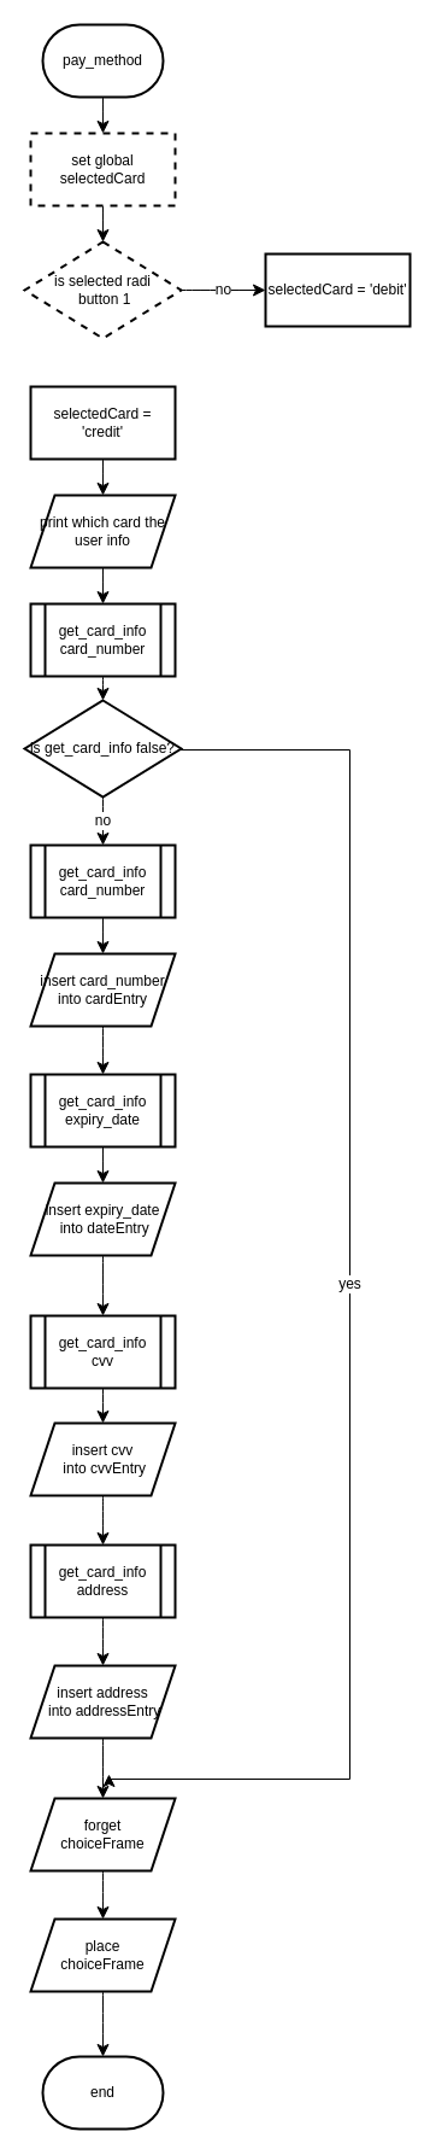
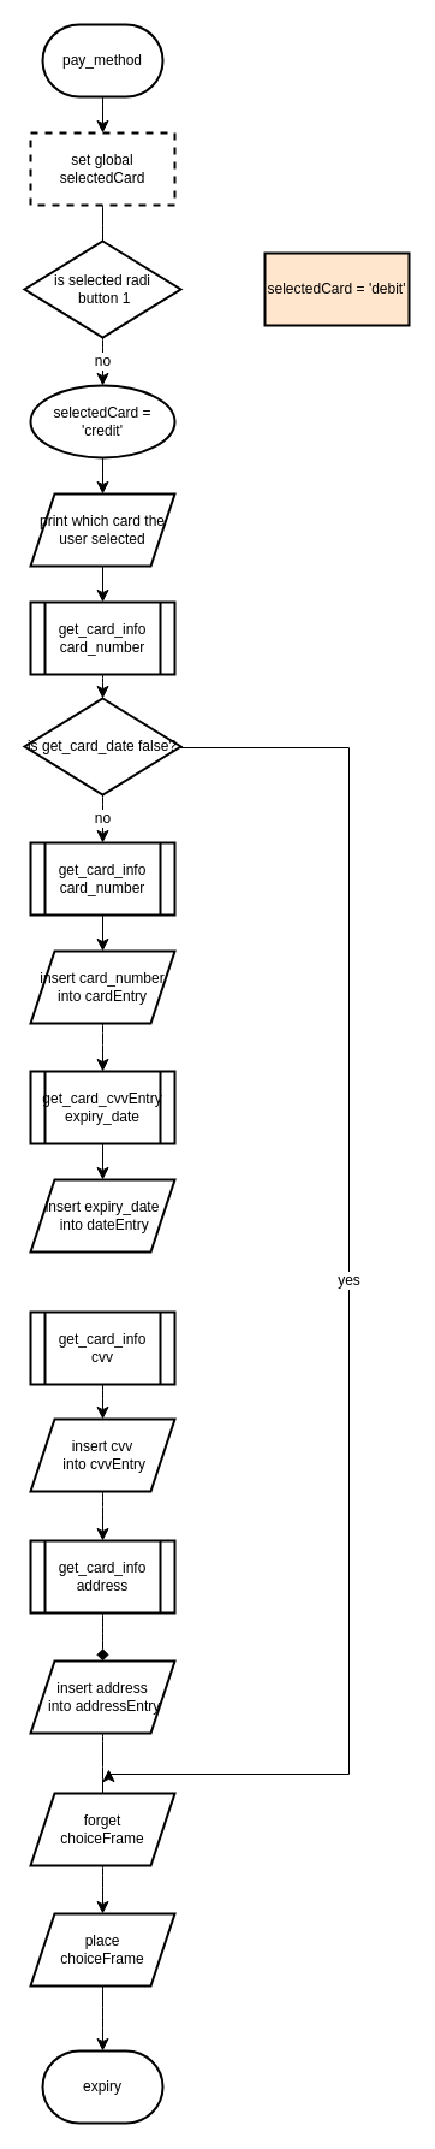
  <mxCell id="0" />
  <mxCell id="1" parent="0" />
  <mxCell id="2" value="" style="edgeStyle=none;curved=1;rounded=0;orthogonalLoop=1;jettySize=auto;html=1;fontSize=12;startSize=8;endSize=8;" edge="1" parent="1" source="3" target="6"><mxGeometry relative="1" as="geometry" /></mxCell>
  <mxCell id="3" value="pay_method" style="strokeWidth=2;html=1;shape=mxgraph.flowchart.terminator;whiteSpace=wrap;" vertex="1" parent="1"><mxGeometry x="35" y="20" width="100" height="60" as="geometry" /></mxCell>
- <mxCell id="4" value="end" style="strokeWidth=2;html=1;shape=mxgraph.flowchart.terminator;whiteSpace=wrap;" vertex="1" parent="1"><mxGeometry x="35" y="1704" width="100" height="60" as="geometry" /></mxCell>
- <mxCell id="5" value="" style="edgeStyle=none;curved=1;rounded=0;orthogonalLoop=1;jettySize=auto;html=1;fontSize=12;startSize=8;endSize=8;" edge="1" parent="1" source="6" target="8"><mxGeometry relative="1" as="geometry" /></mxCell>
+ <mxCell id="4" value="expiry" style="strokeWidth=2;html=1;shape=mxgraph.flowchart.terminator;whiteSpace=wrap;" vertex="1" parent="1"><mxGeometry x="35" y="1704" width="100" height="60" as="geometry" /></mxCell>
+ <mxCell id="5" value="" style="edgeStyle=none;curved=1;rounded=0;orthogonalLoop=1;jettySize=auto;html=1;fontSize=12;startSize=8;endSize=8;endArrow=none;" edge="1" parent="1" source="6" target="8"><mxGeometry relative="1" as="geometry" /></mxCell>
  <mxCell id="6" value="set global selectedCard" style="whiteSpace=wrap;html=1;strokeWidth=2;dashed=1;" vertex="1" parent="1"><mxGeometry x="25" y="110" width="120" height="60" as="geometry" /></mxCell>
- <mxCell id="7" value="no" style="edgeStyle=none;curved=1;rounded=0;orthogonalLoop=1;jettySize=auto;html=1;fontSize=12;startSize=8;endSize=8;" edge="1" parent="1" source="8" target="9"><mxGeometry relative="1" as="geometry" /></mxCell>
- <mxCell id="8" value="&lt;div&gt;is selected radi&lt;/div&gt;&lt;div&gt;&amp;nbsp;button 1&lt;/div&gt;" style="rhombus;whiteSpace=wrap;html=1;strokeWidth=2;dashed=1;" vertex="1" parent="1"><mxGeometry x="20" y="200" width="130" height="80" as="geometry" /></mxCell>
- <mxCell id="9" value="selectedCard = 'debit'" style="whiteSpace=wrap;html=1;strokeWidth=2;" vertex="1" parent="1"><mxGeometry x="220" y="210" width="120" height="60" as="geometry" /></mxCell>
+ <mxCell id="7" value="no" style="edgeStyle=none;curved=1;rounded=0;orthogonalLoop=1;jettySize=auto;html=1;fontSize=12;startSize=8;endSize=8;" edge="1" parent="1" source="8" target="11"><mxGeometry relative="1" as="geometry" /></mxCell>
+ <mxCell id="8" value="&lt;div&gt;is selected radi&lt;/div&gt;&lt;div&gt;&amp;nbsp;button 1&lt;/div&gt;" style="rhombus;whiteSpace=wrap;html=1;strokeWidth=2;" vertex="1" parent="1"><mxGeometry x="20" y="200" width="130" height="80" as="geometry" /></mxCell>
+ <mxCell id="9" value="selectedCard = 'debit'" style="whiteSpace=wrap;html=1;strokeWidth=2;fillColor=#ffe6cc;" vertex="1" parent="1"><mxGeometry x="220" y="210" width="120" height="60" as="geometry" /></mxCell>
  <mxCell id="10" value="" style="edgeStyle=none;curved=1;rounded=0;orthogonalLoop=1;jettySize=auto;html=1;fontSize=12;startSize=8;endSize=8;" edge="1" parent="1" source="11" target="13"><mxGeometry relative="1" as="geometry" /></mxCell>
- <mxCell id="11" value="selectedCard = 'credit'" style="whiteSpace=wrap;html=1;strokeWidth=2;" vertex="1" parent="1"><mxGeometry x="25" y="320" width="120" height="60" as="geometry" /></mxCell>
+ <mxCell id="11" value="selectedCard = 'credit'" style="ellipse;whiteSpace=wrap;html=1;strokeWidth=2;" vertex="1" parent="1"><mxGeometry x="25" y="320" width="120" height="60" as="geometry" /></mxCell>
  <mxCell id="12" value="" style="edgeStyle=none;curved=1;rounded=0;orthogonalLoop=1;jettySize=auto;html=1;fontSize=12;startSize=8;endSize=8;" edge="1" parent="1" source="13" target="15"><mxGeometry relative="1" as="geometry" /></mxCell>
- <mxCell id="13" value="print which card the user info" style="shape=parallelogram;perimeter=parallelogramPerimeter;whiteSpace=wrap;html=1;fixedSize=1;strokeWidth=2;" vertex="1" parent="1"><mxGeometry x="25" y="410" width="120" height="60" as="geometry" /></mxCell>
+ <mxCell id="13" value="print which card the user selected" style="shape=parallelogram;perimeter=parallelogramPerimeter;whiteSpace=wrap;html=1;fixedSize=1;strokeWidth=2;" vertex="1" parent="1"><mxGeometry x="25" y="410" width="120" height="60" as="geometry" /></mxCell>
  <mxCell id="14" value="" style="edgeStyle=none;curved=1;rounded=0;orthogonalLoop=1;jettySize=auto;html=1;fontSize=12;startSize=8;endSize=8;" edge="1" parent="1" source="15" target="18"><mxGeometry relative="1" as="geometry" /></mxCell>
  <mxCell id="15" value="get_card_info card_number" style="shape=process;whiteSpace=wrap;html=1;backgroundOutline=1;strokeWidth=2;" vertex="1" parent="1"><mxGeometry x="25" y="500" width="120" height="60" as="geometry" /></mxCell>
  <mxCell id="16" value="no" style="edgeStyle=none;curved=1;rounded=0;orthogonalLoop=1;jettySize=auto;html=1;fontSize=12;startSize=8;endSize=8;" edge="1" parent="1" source="18" target="20"><mxGeometry relative="1" as="geometry" /></mxCell>
  <mxCell id="17" value="yes" style="edgeStyle=orthogonalEdgeStyle;rounded=0;orthogonalLoop=1;jettySize=auto;html=1;fontSize=12;startSize=8;endSize=8;" edge="1" parent="1"><mxGeometry relative="1" as="geometry"><mxPoint x="90" y="1470" as="targetPoint" /><mxPoint x="120" y="620" as="sourcePoint" /><Array as="points"><mxPoint x="120" y="621" /><mxPoint x="290" y="621" /><mxPoint x="290" y="1474" /></Array></mxGeometry></mxCell>
- <mxCell id="18" value="is get_card_info false?" style="rhombus;whiteSpace=wrap;html=1;strokeWidth=2;" vertex="1" parent="1"><mxGeometry x="20" y="580" width="130" height="80" as="geometry" /></mxCell>
+ <mxCell id="18" value="is get_card_date false?" style="rhombus;whiteSpace=wrap;html=1;strokeWidth=2;" vertex="1" parent="1"><mxGeometry x="20" y="580" width="130" height="80" as="geometry" /></mxCell>
  <mxCell id="19" value="" style="edgeStyle=none;curved=1;rounded=0;orthogonalLoop=1;jettySize=auto;html=1;fontSize=12;startSize=8;endSize=8;" edge="1" parent="1" source="20" target="22"><mxGeometry relative="1" as="geometry" /></mxCell>
  <mxCell id="20" value="get_card_info card_number" style="shape=process;whiteSpace=wrap;html=1;backgroundOutline=1;strokeWidth=2;" vertex="1" parent="1"><mxGeometry x="25" y="700" width="120" height="60" as="geometry" /></mxCell>
  <mxCell id="21" value="" style="edgeStyle=none;curved=1;rounded=0;orthogonalLoop=1;jettySize=auto;html=1;fontSize=12;startSize=8;endSize=8;" edge="1" parent="1" source="22" target="24"><mxGeometry relative="1" as="geometry" /></mxCell>
  <mxCell id="22" value="insert card_number into cardEntry" style="shape=parallelogram;perimeter=parallelogramPerimeter;whiteSpace=wrap;html=1;fixedSize=1;strokeWidth=2;" vertex="1" parent="1"><mxGeometry x="25" y="790" width="120" height="60" as="geometry" /></mxCell>
  <mxCell id="23" value="" style="edgeStyle=none;curved=1;rounded=0;orthogonalLoop=1;jettySize=auto;html=1;fontSize=12;startSize=8;endSize=8;" edge="1" parent="1" source="24" target="25"><mxGeometry relative="1" as="geometry" /></mxCell>
- <mxCell id="24" value="get_card_info expiry_date" style="shape=process;whiteSpace=wrap;html=1;backgroundOutline=1;strokeWidth=2;" vertex="1" parent="1"><mxGeometry x="25" y="890" width="120" height="60" as="geometry" /></mxCell>
+ <mxCell id="24" value="get_card_cvvEntry expiry_date" style="shape=process;whiteSpace=wrap;html=1;backgroundOutline=1;strokeWidth=2;" vertex="1" parent="1"><mxGeometry x="25" y="890" width="120" height="60" as="geometry" /></mxCell>
  <mxCell id="25" value="&lt;div&gt;insert expiry_date&lt;/div&gt;&lt;div&gt;&amp;nbsp;into dateEntry&lt;/div&gt;" style="shape=parallelogram;perimeter=parallelogramPerimeter;whiteSpace=wrap;html=1;fixedSize=1;strokeWidth=2;" vertex="1" parent="1"><mxGeometry x="25" y="980" width="120" height="60" as="geometry" /></mxCell>
- <mxCell id="26" value="" style="edgeStyle=none;curved=1;rounded=0;orthogonalLoop=1;jettySize=auto;html=1;fontSize=12;startSize=8;endSize=8;exitX=0.5;exitY=1;exitDx=0;exitDy=0;" edge="1" parent="1" target="28" source="25"><mxGeometry relative="1" as="geometry"><mxPoint x="87.5" y="1050" as="sourcePoint" /></mxGeometry></mxCell>
  <mxCell id="27" value="" style="edgeStyle=none;curved=1;rounded=0;orthogonalLoop=1;jettySize=auto;html=1;fontSize=12;startSize=8;endSize=8;" edge="1" parent="1" source="28" target="30"><mxGeometry relative="1" as="geometry" /></mxCell>
  <mxCell id="28" value="get_card_info cvv" style="shape=process;whiteSpace=wrap;html=1;backgroundOutline=1;strokeWidth=2;" vertex="1" parent="1"><mxGeometry x="25" y="1090" width="120" height="60" as="geometry" /></mxCell>
  <mxCell id="29" value="" style="edgeStyle=none;curved=1;rounded=0;orthogonalLoop=1;jettySize=auto;html=1;fontSize=12;startSize=8;endSize=8;" edge="1" parent="1" source="30" target="32"><mxGeometry relative="1" as="geometry" /></mxCell>
  <mxCell id="30" value="&lt;div&gt;insert cvv&lt;/div&gt;&lt;div&gt;&amp;nbsp;into cvvEntry&lt;/div&gt;" style="shape=parallelogram;perimeter=parallelogramPerimeter;whiteSpace=wrap;html=1;fixedSize=1;strokeWidth=2;" vertex="1" parent="1"><mxGeometry x="25" y="1179" width="120" height="60" as="geometry" /></mxCell>
- <mxCell id="31" value="" style="edgeStyle=none;curved=1;rounded=0;orthogonalLoop=1;jettySize=auto;html=1;fontSize=12;startSize=8;endSize=8;" edge="1" parent="1" source="32" target="34"><mxGeometry relative="1" as="geometry" /></mxCell>
+ <mxCell id="31" value="" style="edgeStyle=none;curved=1;rounded=0;orthogonalLoop=1;jettySize=auto;html=1;fontSize=12;startSize=8;endSize=8;endArrow=diamond;" edge="1" parent="1" source="32" target="34"><mxGeometry relative="1" as="geometry" /></mxCell>
  <mxCell id="32" value="get_card_info address" style="shape=process;whiteSpace=wrap;html=1;backgroundOutline=1;strokeWidth=2;" vertex="1" parent="1"><mxGeometry x="25" y="1280" width="120" height="60" as="geometry" /></mxCell>
- <mxCell id="33" value="" style="edgeStyle=none;curved=1;rounded=0;orthogonalLoop=1;jettySize=auto;html=1;fontSize=12;startSize=8;endSize=8;" edge="1" parent="1" source="34" target="36"><mxGeometry relative="1" as="geometry" /></mxCell>
+ <mxCell id="33" value="" style="edgeStyle=none;curved=1;rounded=0;orthogonalLoop=1;jettySize=auto;html=1;fontSize=12;startSize=8;endSize=8;endArrow=none;" edge="1" parent="1" source="34" target="36"><mxGeometry relative="1" as="geometry" /></mxCell>
  <mxCell id="34" value="&lt;div&gt;insert address&lt;/div&gt;&lt;div&gt;&amp;nbsp;into addressEntry&lt;/div&gt;" style="shape=parallelogram;perimeter=parallelogramPerimeter;whiteSpace=wrap;html=1;fixedSize=1;strokeWidth=2;" vertex="1" parent="1"><mxGeometry x="25" y="1380" width="120" height="60" as="geometry" /></mxCell>
  <mxCell id="35" value="" style="edgeStyle=none;curved=1;rounded=0;orthogonalLoop=1;jettySize=auto;html=1;fontSize=12;startSize=8;endSize=8;" edge="1" parent="1" source="36" target="38"><mxGeometry relative="1" as="geometry" /></mxCell>
  <mxCell id="36" value="&lt;div&gt;forget&lt;/div&gt;&lt;div&gt;choiceFrame&lt;/div&gt;" style="shape=parallelogram;perimeter=parallelogramPerimeter;whiteSpace=wrap;html=1;fixedSize=1;strokeWidth=2;" vertex="1" parent="1"><mxGeometry x="25" y="1490" width="120" height="60" as="geometry" /></mxCell>
  <mxCell id="37" value="" style="edgeStyle=none;curved=1;rounded=0;orthogonalLoop=1;jettySize=auto;html=1;fontSize=12;startSize=8;endSize=8;" edge="1" parent="1" source="38" target="4"><mxGeometry relative="1" as="geometry" /></mxCell>
  <mxCell id="38" value="&lt;div&gt;place&lt;/div&gt;&lt;div&gt;choiceFrame&lt;/div&gt;" style="shape=parallelogram;perimeter=parallelogramPerimeter;whiteSpace=wrap;html=1;fixedSize=1;strokeWidth=2;" vertex="1" parent="1"><mxGeometry x="25" y="1590" width="120" height="60" as="geometry" /></mxCell>
